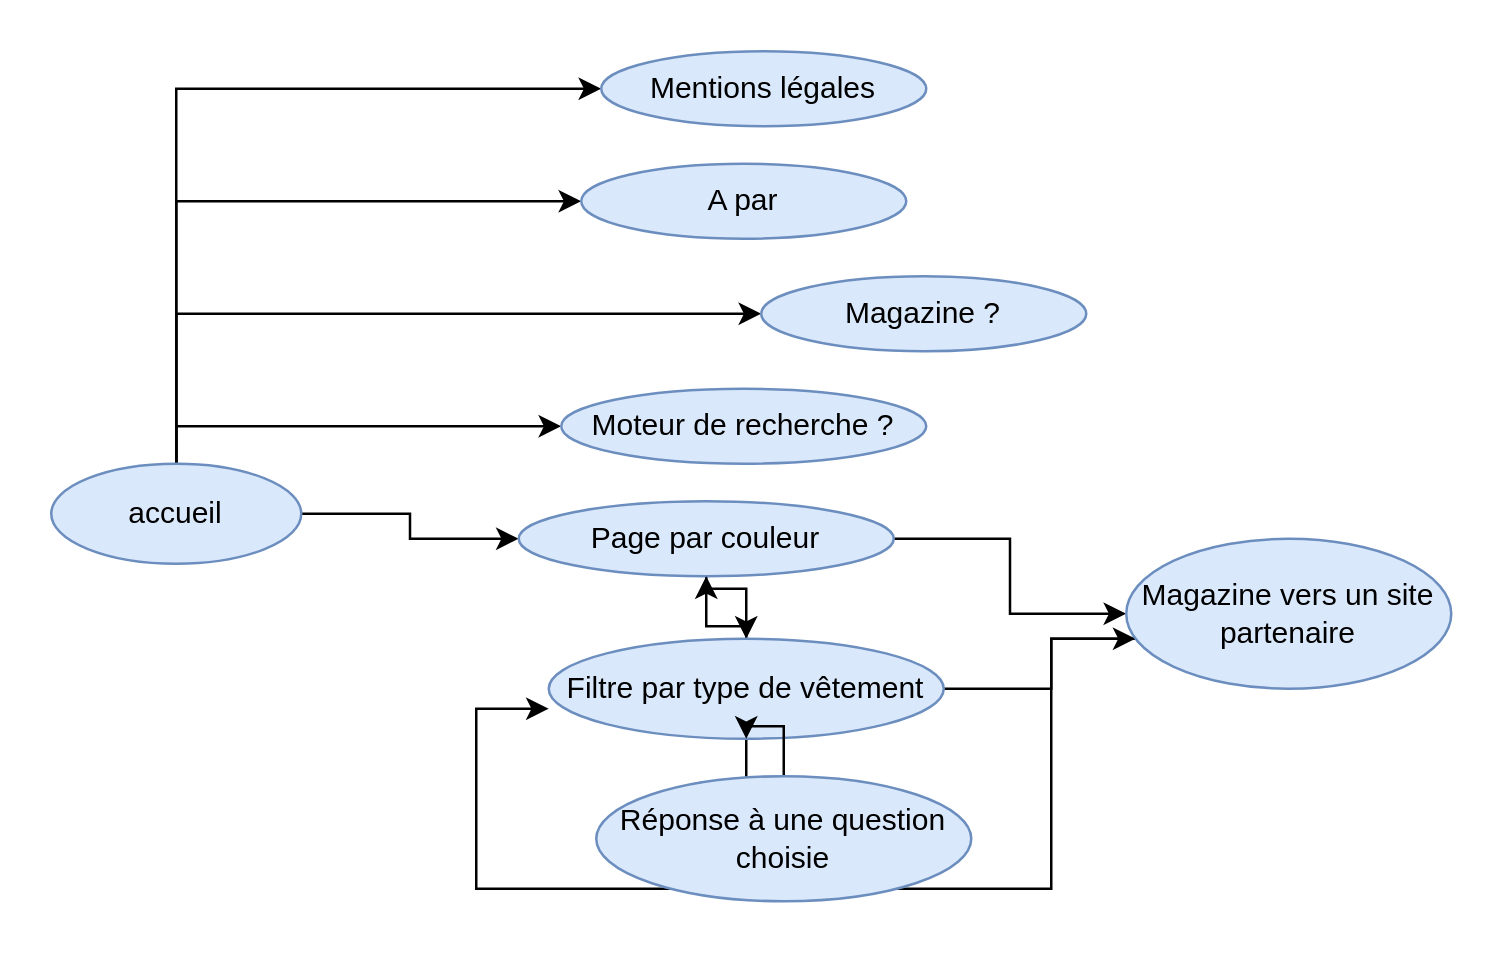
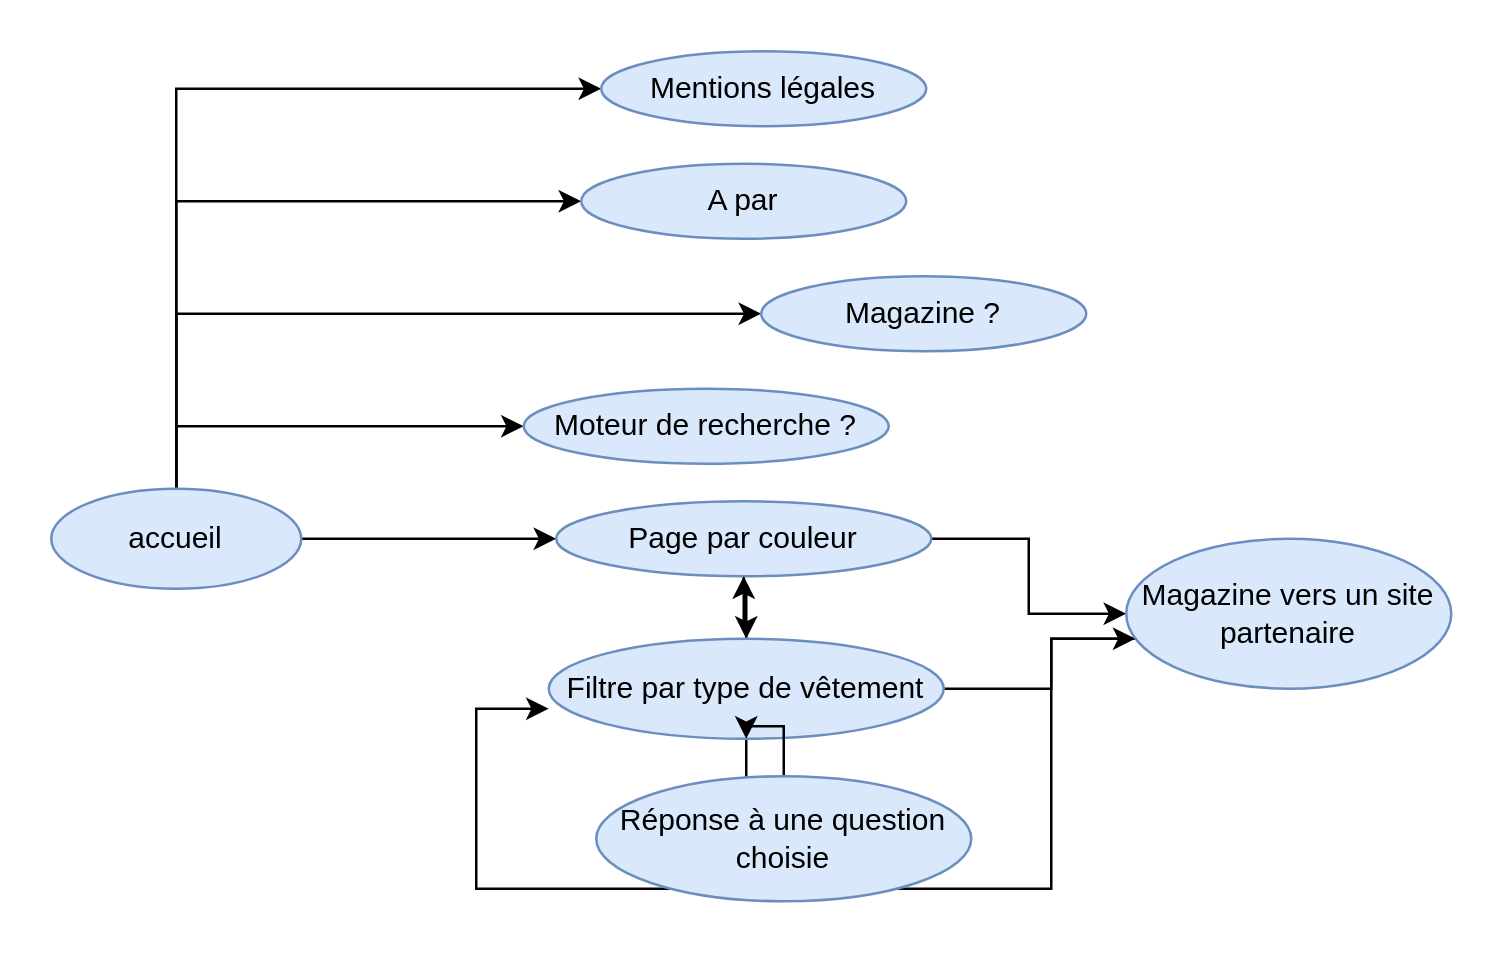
  <mxCell id="0" />
  <mxCell id="1" parent="0" />
  <mxCell id="2" style="edgeStyle=orthogonalEdgeStyle;rounded=0;orthogonalLoop=1;jettySize=auto;html=1;" edge="1" parent="1" source="7" target="10"><mxGeometry relative="1" as="geometry"><mxPoint x="180" y="295" as="targetPoint" /></mxGeometry></mxCell>
  <mxCell id="3" style="edgeStyle=orthogonalEdgeStyle;rounded=0;orthogonalLoop=1;jettySize=auto;html=1;entryX=0;entryY=0.5;entryDx=0;entryDy=0;" edge="1" parent="1" source="7" target="18"><mxGeometry relative="1" as="geometry"><mxPoint x="240" y="135" as="targetPoint" /><Array as="points"><mxPoint x="70" y="80" /></Array></mxGeometry></mxCell>
  <mxCell id="4" style="edgeStyle=orthogonalEdgeStyle;rounded=0;orthogonalLoop=1;jettySize=auto;html=1;entryX=0;entryY=0.5;entryDx=0;entryDy=0;" edge="1" parent="1" source="7" target="19"><mxGeometry relative="1" as="geometry"><Array as="points"><mxPoint x="70" y="35" /><mxPoint x="232" y="35" /></Array></mxGeometry></mxCell>
  <mxCell id="5" style="edgeStyle=orthogonalEdgeStyle;rounded=0;orthogonalLoop=1;jettySize=auto;html=1;entryX=0;entryY=0.5;entryDx=0;entryDy=0;" edge="1" parent="1" source="7" target="20"><mxGeometry relative="1" as="geometry"><Array as="points"><mxPoint x="70" y="125" /></Array></mxGeometry></mxCell>
  <mxCell id="6" style="edgeStyle=orthogonalEdgeStyle;rounded=0;orthogonalLoop=1;jettySize=auto;html=1;entryX=0;entryY=0.5;entryDx=0;entryDy=0;" edge="1" parent="1" source="7" target="21"><mxGeometry relative="1" as="geometry"><Array as="points"><mxPoint x="70" y="170" /></Array></mxGeometry></mxCell>
- <mxCell id="7" value="accueil&lt;br&gt;" style="ellipse;whiteSpace=wrap;html=1;align=center;fillColor=#dae8fc;strokeColor=#6c8ebf;" vertex="1" parent="1"><mxGeometry x="20" y="185" width="100" height="40" as="geometry" /></mxCell>
+ <mxCell id="7" value="accueil&lt;br&gt;" style="ellipse;whiteSpace=wrap;html=1;align=center;fillColor=#dae8fc;strokeColor=#6c8ebf;" vertex="1" parent="1"><mxGeometry x="20" y="195" width="100" height="40" as="geometry" /></mxCell>
  <mxCell id="8" style="edgeStyle=orthogonalEdgeStyle;rounded=0;orthogonalLoop=1;jettySize=auto;html=1;" edge="1" parent="1" source="10" target="14"><mxGeometry relative="1" as="geometry"><mxPoint x="195" y="405" as="targetPoint" /><Array as="points" /></mxGeometry></mxCell>
  <mxCell id="9" style="edgeStyle=orthogonalEdgeStyle;rounded=0;orthogonalLoop=1;jettySize=auto;html=1;" edge="1" parent="1" source="10" target="17"><mxGeometry relative="1" as="geometry"><mxPoint x="300" y="325" as="targetPoint" /></mxGeometry></mxCell>
- <mxCell id="10" value="Page par couleur" style="ellipse;whiteSpace=wrap;html=1;align=center;fillColor=#dae8fc;strokeColor=#6c8ebf;" vertex="1" parent="1"><mxGeometry x="207" y="200" width="150" height="30" as="geometry" /></mxCell>
+ <mxCell id="10" value="Page par couleur" style="ellipse;whiteSpace=wrap;html=1;align=center;fillColor=#dae8fc;strokeColor=#6c8ebf;" vertex="1" parent="1"><mxGeometry x="222" y="200" width="150" height="30" as="geometry" /></mxCell>
  <mxCell id="11" style="edgeStyle=orthogonalEdgeStyle;rounded=0;orthogonalLoop=1;jettySize=auto;html=1;" edge="1" parent="1" source="14" target="17"><mxGeometry relative="1" as="geometry"><Array as="points"><mxPoint x="420" y="275" /><mxPoint x="420" y="255" /></Array></mxGeometry></mxCell>
  <mxCell id="12" value="" style="edgeStyle=orthogonalEdgeStyle;rounded=0;orthogonalLoop=1;jettySize=auto;html=1;" edge="1" parent="1" source="14" target="23"><mxGeometry relative="1" as="geometry" /></mxCell>
  <mxCell id="13" style="edgeStyle=orthogonalEdgeStyle;rounded=0;orthogonalLoop=1;jettySize=auto;html=1;" edge="1" parent="1" source="14" target="10"><mxGeometry relative="1" as="geometry" /></mxCell>
  <mxCell id="14" value="Filtre par type de vêtement" style="ellipse;whiteSpace=wrap;html=1;align=center;fillColor=#dae8fc;strokeColor=#6c8ebf;" vertex="1" parent="1"><mxGeometry x="219" y="255" width="158" height="40" as="geometry" /></mxCell>
  <mxCell id="15" style="edgeStyle=orthogonalEdgeStyle;rounded=0;orthogonalLoop=1;jettySize=auto;html=1;entryX=0;entryY=0.5;entryDx=0;entryDy=0;" edge="1" parent="1" source="23" target="17"><mxGeometry relative="1" as="geometry"><Array as="points"><mxPoint x="420" y="355" /><mxPoint x="420" y="255" /><mxPoint x="568" y="255" /><mxPoint x="568" y="245" /></Array></mxGeometry></mxCell>
  <mxCell id="16" style="edgeStyle=orthogonalEdgeStyle;rounded=0;orthogonalLoop=1;jettySize=auto;html=1;entryX=0;entryY=0.7;entryDx=0;entryDy=0;entryPerimeter=0;" edge="1" parent="1" source="23" target="14"><mxGeometry relative="1" as="geometry"><Array as="points"><mxPoint x="190" y="355" /><mxPoint x="190" y="283" /></Array></mxGeometry></mxCell>
  <mxCell id="17" value="Magazine vers un site partenaire" style="ellipse;whiteSpace=wrap;html=1;align=center;fillColor=#dae8fc;strokeColor=#6c8ebf;" vertex="1" parent="1"><mxGeometry x="450" y="215" width="130" height="60" as="geometry" /></mxCell>
  <mxCell id="18" value="A par" style="ellipse;whiteSpace=wrap;html=1;align=center;fillColor=#dae8fc;strokeColor=#6c8ebf;" vertex="1" parent="1"><mxGeometry x="232" y="65" width="130" height="30" as="geometry" /></mxCell>
  <mxCell id="19" value="Mentions légales" style="ellipse;whiteSpace=wrap;html=1;align=center;fillColor=#dae8fc;strokeColor=#6c8ebf;" vertex="1" parent="1"><mxGeometry x="240" y="20" width="130" height="30" as="geometry" /></mxCell>
  <mxCell id="20" value="Magazine ?" style="ellipse;whiteSpace=wrap;html=1;align=center;fillColor=#dae8fc;strokeColor=#6c8ebf;" vertex="1" parent="1"><mxGeometry x="304" y="110" width="130" height="30" as="geometry" /></mxCell>
- <mxCell id="21" value="Moteur de recherche ?" style="ellipse;whiteSpace=wrap;html=1;align=center;fillColor=#dae8fc;strokeColor=#6c8ebf;" vertex="1" parent="1"><mxGeometry x="224" y="155" width="146" height="30" as="geometry" /></mxCell>
+ <mxCell id="21" value="Moteur de recherche ?" style="ellipse;whiteSpace=wrap;html=1;align=center;fillColor=#dae8fc;strokeColor=#6c8ebf;" vertex="1" parent="1"><mxGeometry x="209" y="155" width="146" height="30" as="geometry" /></mxCell>
  <mxCell id="22" style="edgeStyle=orthogonalEdgeStyle;rounded=0;orthogonalLoop=1;jettySize=auto;html=1;" edge="1" parent="1" source="23" target="14"><mxGeometry relative="1" as="geometry" /></mxCell>
  <mxCell id="23" value="Réponse à une question choisie" style="ellipse;whiteSpace=wrap;html=1;align=center;fillColor=#dae8fc;strokeColor=#6c8ebf;" vertex="1" parent="1"><mxGeometry x="238" y="310" width="150" height="50" as="geometry" /></mxCell>
